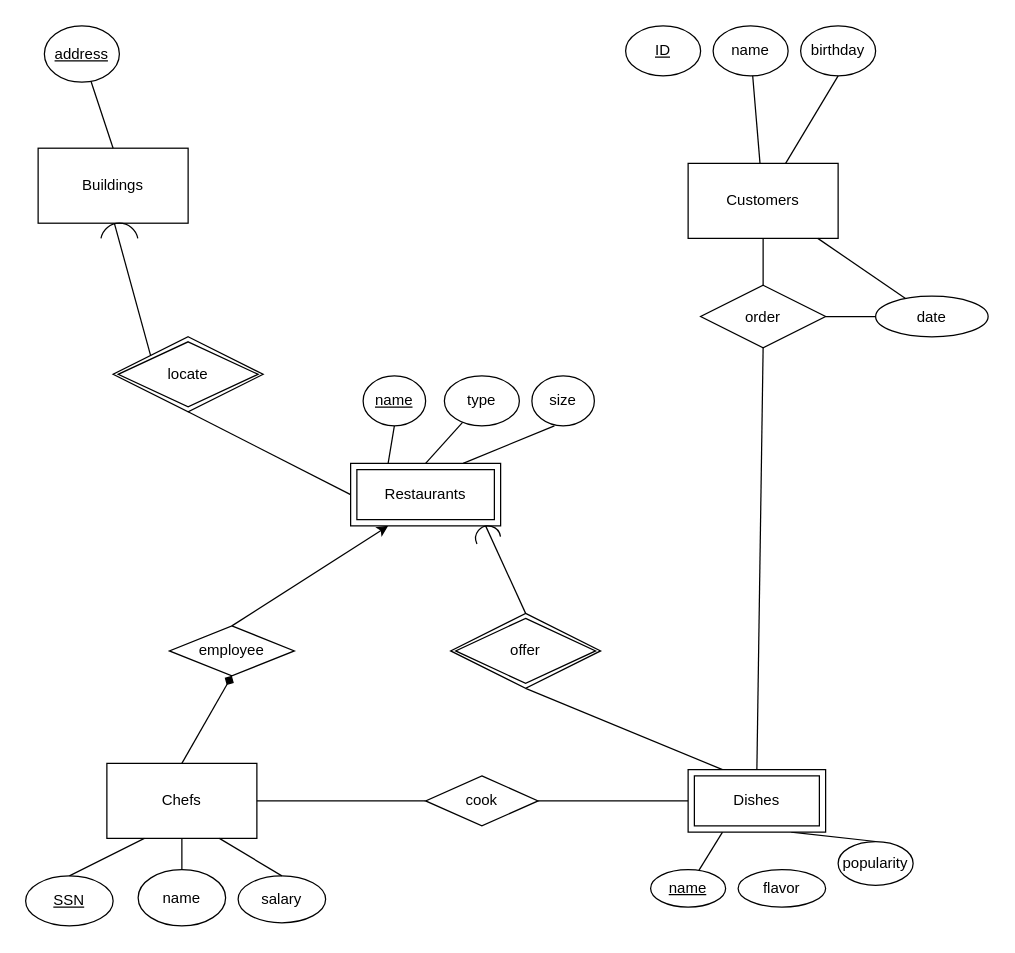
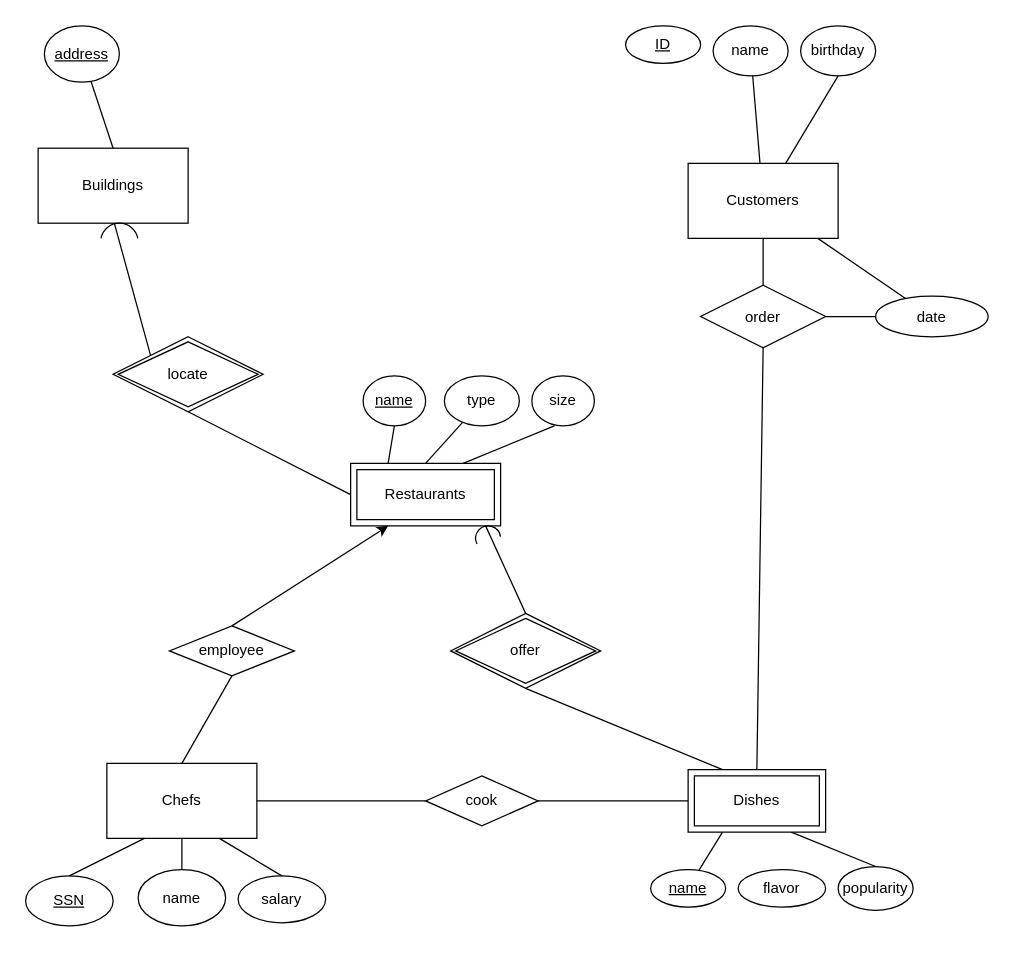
  <mxCell id="0" />
  <mxCell id="1" parent="0" />
  <mxCell id="2" value="Customers" style="rounded=0;whiteSpace=wrap;html=1;" parent="1" vertex="1"><mxGeometry x="550" y="130" width="120" height="60" as="geometry" /></mxCell>
  <mxCell id="3" value="Chefs" style="rounded=0;whiteSpace=wrap;html=1;" parent="1" vertex="1"><mxGeometry x="85" y="610" width="120" height="60" as="geometry" /></mxCell>
  <mxCell id="4" value="Buildings" style="rounded=0;whiteSpace=wrap;html=1;" parent="1" vertex="1"><mxGeometry x="30" y="117.86" width="120" height="60" as="geometry" /></mxCell>
- <mxCell id="5" value="&lt;u&gt;ID&lt;/u&gt;" style="ellipse;whiteSpace=wrap;html=1;" parent="1" vertex="1"><mxGeometry x="500" y="20" width="60" height="40" as="geometry" /></mxCell>
+ <mxCell id="5" value="&lt;u&gt;ID&lt;/u&gt;" style="ellipse;whiteSpace=wrap;html=1;" parent="1" vertex="1"><mxGeometry x="500" y="20" width="60" height="30" as="geometry" /></mxCell>
  <mxCell id="6" value="name" style="ellipse;whiteSpace=wrap;html=1;" parent="1" vertex="1"><mxGeometry x="570" y="20" width="60" height="40" as="geometry" /></mxCell>
  <mxCell id="7" value="birthday" style="ellipse;whiteSpace=wrap;html=1;" parent="1" vertex="1"><mxGeometry x="640" y="20" width="60" height="40" as="geometry" /></mxCell>
  <mxCell id="8" value="" style="endArrow=none;html=1;rounded=0;" parent="1" source="2" target="33" edge="1"><mxGeometry width="50" height="50" relative="1" as="geometry"><mxPoint x="750" y="260" as="sourcePoint" /><mxPoint x="800" y="210" as="targetPoint" /></mxGeometry></mxCell>
  <mxCell id="9" value="" style="endArrow=none;html=1;rounded=0;" parent="1" source="2" target="6" edge="1"><mxGeometry width="50" height="50" relative="1" as="geometry"><mxPoint x="575" y="150" as="sourcePoint" /><mxPoint x="625" y="100" as="targetPoint" /></mxGeometry></mxCell>
  <mxCell id="10" value="" style="endArrow=none;html=1;rounded=0;entryX=0.5;entryY=1;entryDx=0;entryDy=0;" parent="1" source="2" target="7" edge="1"><mxGeometry width="50" height="50" relative="1" as="geometry"><mxPoint x="750" y="260" as="sourcePoint" /><mxPoint x="800" y="210" as="targetPoint" /></mxGeometry></mxCell>
  <mxCell id="11" value="&lt;u&gt;name&lt;/u&gt;" style="ellipse;whiteSpace=wrap;html=1;" parent="1" vertex="1"><mxGeometry x="290" y="300" width="50" height="40" as="geometry" /></mxCell>
  <mxCell id="12" value="type" style="ellipse;whiteSpace=wrap;html=1;" parent="1" vertex="1"><mxGeometry x="355" y="300" width="60" height="40" as="geometry" /></mxCell>
  <mxCell id="13" value="size" style="ellipse;whiteSpace=wrap;html=1;" parent="1" vertex="1"><mxGeometry x="425" y="300" width="50" height="40" as="geometry" /></mxCell>
  <mxCell id="14" value="" style="endArrow=none;html=1;rounded=0;entryX=0.36;entryY=1;entryDx=0;entryDy=0;entryPerimeter=0;exitX=0.75;exitY=0;exitDx=0;exitDy=0;" parent="1" source="44" target="13" edge="1"><mxGeometry width="50" height="50" relative="1" as="geometry"><mxPoint x="390" y="367.5" as="sourcePoint" /><mxPoint x="370" y="480" as="targetPoint" /></mxGeometry></mxCell>
  <mxCell id="15" value="" style="endArrow=none;html=1;rounded=0;exitX=0.5;exitY=0;exitDx=0;exitDy=0;" parent="1" source="44" target="12" edge="1"><mxGeometry width="50" height="50" relative="1" as="geometry"><mxPoint x="351.248" y="367.5" as="sourcePoint" /><mxPoint x="370" y="480" as="targetPoint" /></mxGeometry></mxCell>
  <mxCell id="16" value="" style="endArrow=none;html=1;rounded=0;entryX=0.5;entryY=1;entryDx=0;entryDy=0;exitX=0.25;exitY=0;exitDx=0;exitDy=0;" parent="1" source="44" target="11" edge="1"><mxGeometry width="50" height="50" relative="1" as="geometry"><mxPoint x="322" y="360" as="sourcePoint" /><mxPoint x="370" y="480" as="targetPoint" /></mxGeometry></mxCell>
  <mxCell id="17" value="&lt;u&gt;SSN&lt;/u&gt;" style="ellipse;whiteSpace=wrap;html=1;" parent="1" vertex="1"><mxGeometry x="20" y="700" width="70" height="40" as="geometry" /></mxCell>
- <mxCell id="18" value="popularity" style="ellipse;whiteSpace=wrap;html=1;" parent="1" vertex="1"><mxGeometry x="670" y="672.5" width="60" height="35" as="geometry" /></mxCell>
+ <mxCell id="18" value="popularity" style="ellipse;whiteSpace=wrap;html=1;" parent="1" vertex="1"><mxGeometry x="670" y="692.5" width="60" height="35" as="geometry" /></mxCell>
  <mxCell id="19" value="&lt;u&gt;name&lt;/u&gt;" style="ellipse;whiteSpace=wrap;html=1;" parent="1" vertex="1"><mxGeometry x="520" y="695" width="60" height="30" as="geometry" /></mxCell>
  <mxCell id="20" value="flavor" style="ellipse;whiteSpace=wrap;html=1;" parent="1" vertex="1"><mxGeometry x="590" y="695" width="70" height="30" as="geometry" /></mxCell>
  <mxCell id="21" value="" style="endArrow=none;html=1;rounded=0;entryX=0.5;entryY=1;entryDx=0;entryDy=0;exitX=0.5;exitY=0;exitDx=0;exitDy=0;" parent="1" source="27" target="3" edge="1"><mxGeometry width="50" height="50" relative="1" as="geometry"><mxPoint x="330" y="600" as="sourcePoint" /><mxPoint x="380" y="550" as="targetPoint" /></mxGeometry></mxCell>
  <mxCell id="22" value="" style="endArrow=none;html=1;rounded=0;exitX=0.5;exitY=0;exitDx=0;exitDy=0;entryX=0.25;entryY=1;entryDx=0;entryDy=0;" parent="1" source="17" target="3" edge="1"><mxGeometry width="50" height="50" relative="1" as="geometry"><mxPoint x="330" y="600" as="sourcePoint" /><mxPoint x="380" y="550" as="targetPoint" /></mxGeometry></mxCell>
  <mxCell id="23" value="" style="endArrow=none;html=1;rounded=0;entryX=0.75;entryY=1;entryDx=0;entryDy=0;exitX=0.5;exitY=0;exitDx=0;exitDy=0;" parent="1" source="18" target="45" edge="1"><mxGeometry width="50" height="50" relative="1" as="geometry"><mxPoint x="810" y="480" as="sourcePoint" /><mxPoint x="640" y="670" as="targetPoint" /></mxGeometry></mxCell>
  <mxCell id="24" value="" style="endArrow=none;html=1;rounded=0;exitX=0.25;exitY=1;exitDx=0;exitDy=0;" parent="1" source="45" target="19" edge="1"><mxGeometry width="50" height="50" relative="1" as="geometry"><mxPoint x="580" y="670" as="sourcePoint" /><mxPoint x="860" y="430" as="targetPoint" /></mxGeometry></mxCell>
  <mxCell id="25" value="&lt;u&gt;address&lt;/u&gt;" style="ellipse;whiteSpace=wrap;html=1;" parent="1" vertex="1"><mxGeometry x="35" y="20" width="60" height="45" as="geometry" /></mxCell>
  <mxCell id="26" value="salary" style="ellipse;whiteSpace=wrap;html=1;" parent="1" vertex="1"><mxGeometry x="190" y="700" width="70" height="37.5" as="geometry" /></mxCell>
  <mxCell id="27" value="name" style="ellipse;whiteSpace=wrap;html=1;" parent="1" vertex="1"><mxGeometry x="110" y="695" width="70" height="45" as="geometry" /></mxCell>
  <mxCell id="28" value="" style="endArrow=none;html=1;rounded=0;entryX=0.75;entryY=1;entryDx=0;entryDy=0;exitX=0.5;exitY=0;exitDx=0;exitDy=0;" parent="1" source="26" target="3" edge="1"><mxGeometry width="50" height="50" relative="1" as="geometry"><mxPoint x="270" y="600" as="sourcePoint" /><mxPoint x="320" y="550" as="targetPoint" /></mxGeometry></mxCell>
  <mxCell id="29" value="" style="endArrow=none;html=1;rounded=0;entryX=0.5;entryY=0;entryDx=0;entryDy=0;" parent="1" source="25" target="4" edge="1"><mxGeometry width="50" height="50" relative="1" as="geometry"><mxPoint x="0" y="107.86" as="sourcePoint" /><mxPoint x="50" y="90" as="targetPoint" /></mxGeometry></mxCell>
  <mxCell id="30" value="order" style="rhombus;whiteSpace=wrap;html=1;rotation=0;" parent="1" vertex="1"><mxGeometry x="560" y="227.5" width="100" height="50" as="geometry" /></mxCell>
  <mxCell id="31" value="" style="endArrow=none;html=1;rounded=0;entryX=0.5;entryY=1;entryDx=0;entryDy=0;exitX=0.5;exitY=0;exitDx=0;exitDy=0;" parent="1" source="30" target="2" edge="1"><mxGeometry width="50" height="50" relative="1" as="geometry"><mxPoint x="620" y="220" as="sourcePoint" /><mxPoint x="390" y="480" as="targetPoint" /></mxGeometry></mxCell>
  <mxCell id="32" value="" style="endArrow=none;html=1;rounded=0;entryX=0.5;entryY=1;entryDx=0;entryDy=0;exitX=0.5;exitY=0;exitDx=0;exitDy=0;" parent="1" source="45" target="30" edge="1"><mxGeometry width="50" height="50" relative="1" as="geometry"><mxPoint x="610" y="610" as="sourcePoint" /><mxPoint x="350" y="600" as="targetPoint" /></mxGeometry></mxCell>
  <mxCell id="33" value="date" style="ellipse;whiteSpace=wrap;html=1;rotation=0;" parent="1" vertex="1"><mxGeometry x="700" y="236.25" width="90" height="32.5" as="geometry" /></mxCell>
  <mxCell id="34" value="" style="endArrow=none;html=1;rounded=0;entryX=1;entryY=0.5;entryDx=0;entryDy=0;exitX=0;exitY=0.5;exitDx=0;exitDy=0;" parent="1" source="33" target="30" edge="1"><mxGeometry width="50" height="50" relative="1" as="geometry"><mxPoint x="503.125" y="279.677" as="sourcePoint" /><mxPoint x="340" y="620" as="targetPoint" /></mxGeometry></mxCell>
  <mxCell id="35" value="cook" style="rhombus;whiteSpace=wrap;html=1;rotation=0;" parent="1" vertex="1"><mxGeometry x="340" y="620" width="90" height="40" as="geometry" /></mxCell>
  <mxCell id="36" value="" style="endArrow=none;html=1;rounded=0;entryX=0;entryY=0.5;entryDx=0;entryDy=0;exitX=1;exitY=0.5;exitDx=0;exitDy=0;" parent="1" source="3" target="35" edge="1"><mxGeometry width="50" height="50" relative="1" as="geometry"><mxPoint x="460" y="560" as="sourcePoint" /><mxPoint x="510" y="510" as="targetPoint" /></mxGeometry></mxCell>
  <mxCell id="37" value="" style="endArrow=none;html=1;rounded=0;entryX=1;entryY=0.5;entryDx=0;entryDy=0;exitX=0;exitY=0.5;exitDx=0;exitDy=0;" parent="1" source="45" target="35" edge="1"><mxGeometry width="50" height="50" relative="1" as="geometry"><mxPoint x="550" y="640" as="sourcePoint" /><mxPoint x="330" y="520" as="targetPoint" /></mxGeometry></mxCell>
  <mxCell id="38" value="" style="endArrow=none;html=1;rounded=0;entryX=0.5;entryY=1;entryDx=0;entryDy=0;exitX=0.25;exitY=0;exitDx=0;exitDy=0;" parent="1" source="45" target="46" edge="1"><mxGeometry width="50" height="50" relative="1" as="geometry"><mxPoint x="610" y="610" as="sourcePoint" /><mxPoint x="450" y="540" as="targetPoint" /></mxGeometry></mxCell>
  <mxCell id="39" value="employee" style="rhombus;whiteSpace=wrap;html=1;rotation=0;" parent="1" vertex="1"><mxGeometry x="135" y="500" width="100" height="40" as="geometry" /></mxCell>
- <mxCell id="40" value="" style="endArrow=diamond;html=1;rounded=0;entryX=0.5;entryY=1;entryDx=0;entryDy=0;exitX=0.5;exitY=0;exitDx=0;exitDy=0;" parent="1" source="3" target="39" edge="1"><mxGeometry width="50" height="50" relative="1" as="geometry"><mxPoint x="450" y="630" as="sourcePoint" /><mxPoint x="291.321" y="560.958" as="targetPoint" /></mxGeometry></mxCell>
+ <mxCell id="40" value="" style="endArrow=none;html=1;rounded=0;entryX=0.5;entryY=1;entryDx=0;entryDy=0;exitX=0.5;exitY=0;exitDx=0;exitDy=0;" parent="1" source="3" target="39" edge="1"><mxGeometry width="50" height="50" relative="1" as="geometry"><mxPoint x="450" y="630" as="sourcePoint" /><mxPoint x="291.321" y="560.958" as="targetPoint" /></mxGeometry></mxCell>
  <mxCell id="41" value="" style="endArrow=classic;html=1;rounded=0;entryX=0.25;entryY=1;entryDx=0;entryDy=0;exitX=0.5;exitY=0;exitDx=0;exitDy=0;" parent="1" source="39" target="44" edge="1"><mxGeometry width="50" height="50" relative="1" as="geometry"><mxPoint x="240" y="500" as="sourcePoint" /><mxPoint x="300" y="427.5" as="targetPoint" /></mxGeometry></mxCell>
  <mxCell id="42" value="" style="endArrow=none;html=1;rounded=0;entryX=0.5;entryY=1;entryDx=0;entryDy=0;exitX=0;exitY=0.5;exitDx=0;exitDy=0;" parent="1" source="44" target="43" edge="1"><mxGeometry width="50" height="50" relative="1" as="geometry"><mxPoint x="270" y="397.5" as="sourcePoint" /><mxPoint x="135" y="318.75" as="targetPoint" /></mxGeometry></mxCell>
  <mxCell id="43" value="locate" style="shape=rhombus;double=1;perimeter=rhombusPerimeter;whiteSpace=wrap;html=1;align=center;" vertex="1" parent="1"><mxGeometry x="90" y="268.75" width="120" height="60" as="geometry" /></mxCell>
  <mxCell id="44" value="Restaurants" style="shape=ext;margin=3;double=1;whiteSpace=wrap;html=1;align=center;" vertex="1" parent="1"><mxGeometry x="280" y="370" width="120" height="50" as="geometry" /></mxCell>
  <mxCell id="45" value="Dishes" style="shape=ext;margin=3;double=1;whiteSpace=wrap;html=1;align=center;" vertex="1" parent="1"><mxGeometry x="550" y="615" width="110" height="50" as="geometry" /></mxCell>
  <mxCell id="46" value="offer" style="shape=rhombus;double=1;perimeter=rhombusPerimeter;whiteSpace=wrap;html=1;align=center;" vertex="1" parent="1"><mxGeometry x="360" y="490" width="120" height="60" as="geometry" /></mxCell>
  <mxCell id="47" value="" style="verticalLabelPosition=bottom;verticalAlign=top;html=1;shape=mxgraph.basic.arc;startAngle=0.676;endAngle=0.227;" vertex="1" parent="1"><mxGeometry x="380" y="420" width="20" height="20" as="geometry" /></mxCell>
  <mxCell id="48" value="" style="endArrow=none;html=1;rounded=0;entryX=0.4;entryY=0;entryDx=0;entryDy=0;exitX=0.5;exitY=0;exitDx=0;exitDy=0;entryPerimeter=0;" edge="1" parent="1" source="46" target="47"><mxGeometry width="50" height="50" relative="1" as="geometry"><mxPoint x="300" y="450" as="sourcePoint" /><mxPoint x="350" y="400" as="targetPoint" /></mxGeometry></mxCell>
  <mxCell id="49" value="" style="endArrow=none;html=1;rounded=0;entryX=0;entryY=0;entryDx=0;entryDy=0;exitX=0.367;exitY=0.005;exitDx=0;exitDy=0;exitPerimeter=0;" edge="1" parent="1" source="50" target="43"><mxGeometry width="50" height="50" relative="1" as="geometry"><mxPoint x="280" y="200" as="sourcePoint" /><mxPoint x="350" y="400" as="targetPoint" /></mxGeometry></mxCell>
  <mxCell id="50" value="" style="verticalLabelPosition=bottom;verticalAlign=top;html=1;shape=mxgraph.basic.arc;startAngle=0.78;endAngle=0.22;" vertex="1" parent="1"><mxGeometry x="80" y="177.86" width="30" height="30" as="geometry" /></mxCell>
